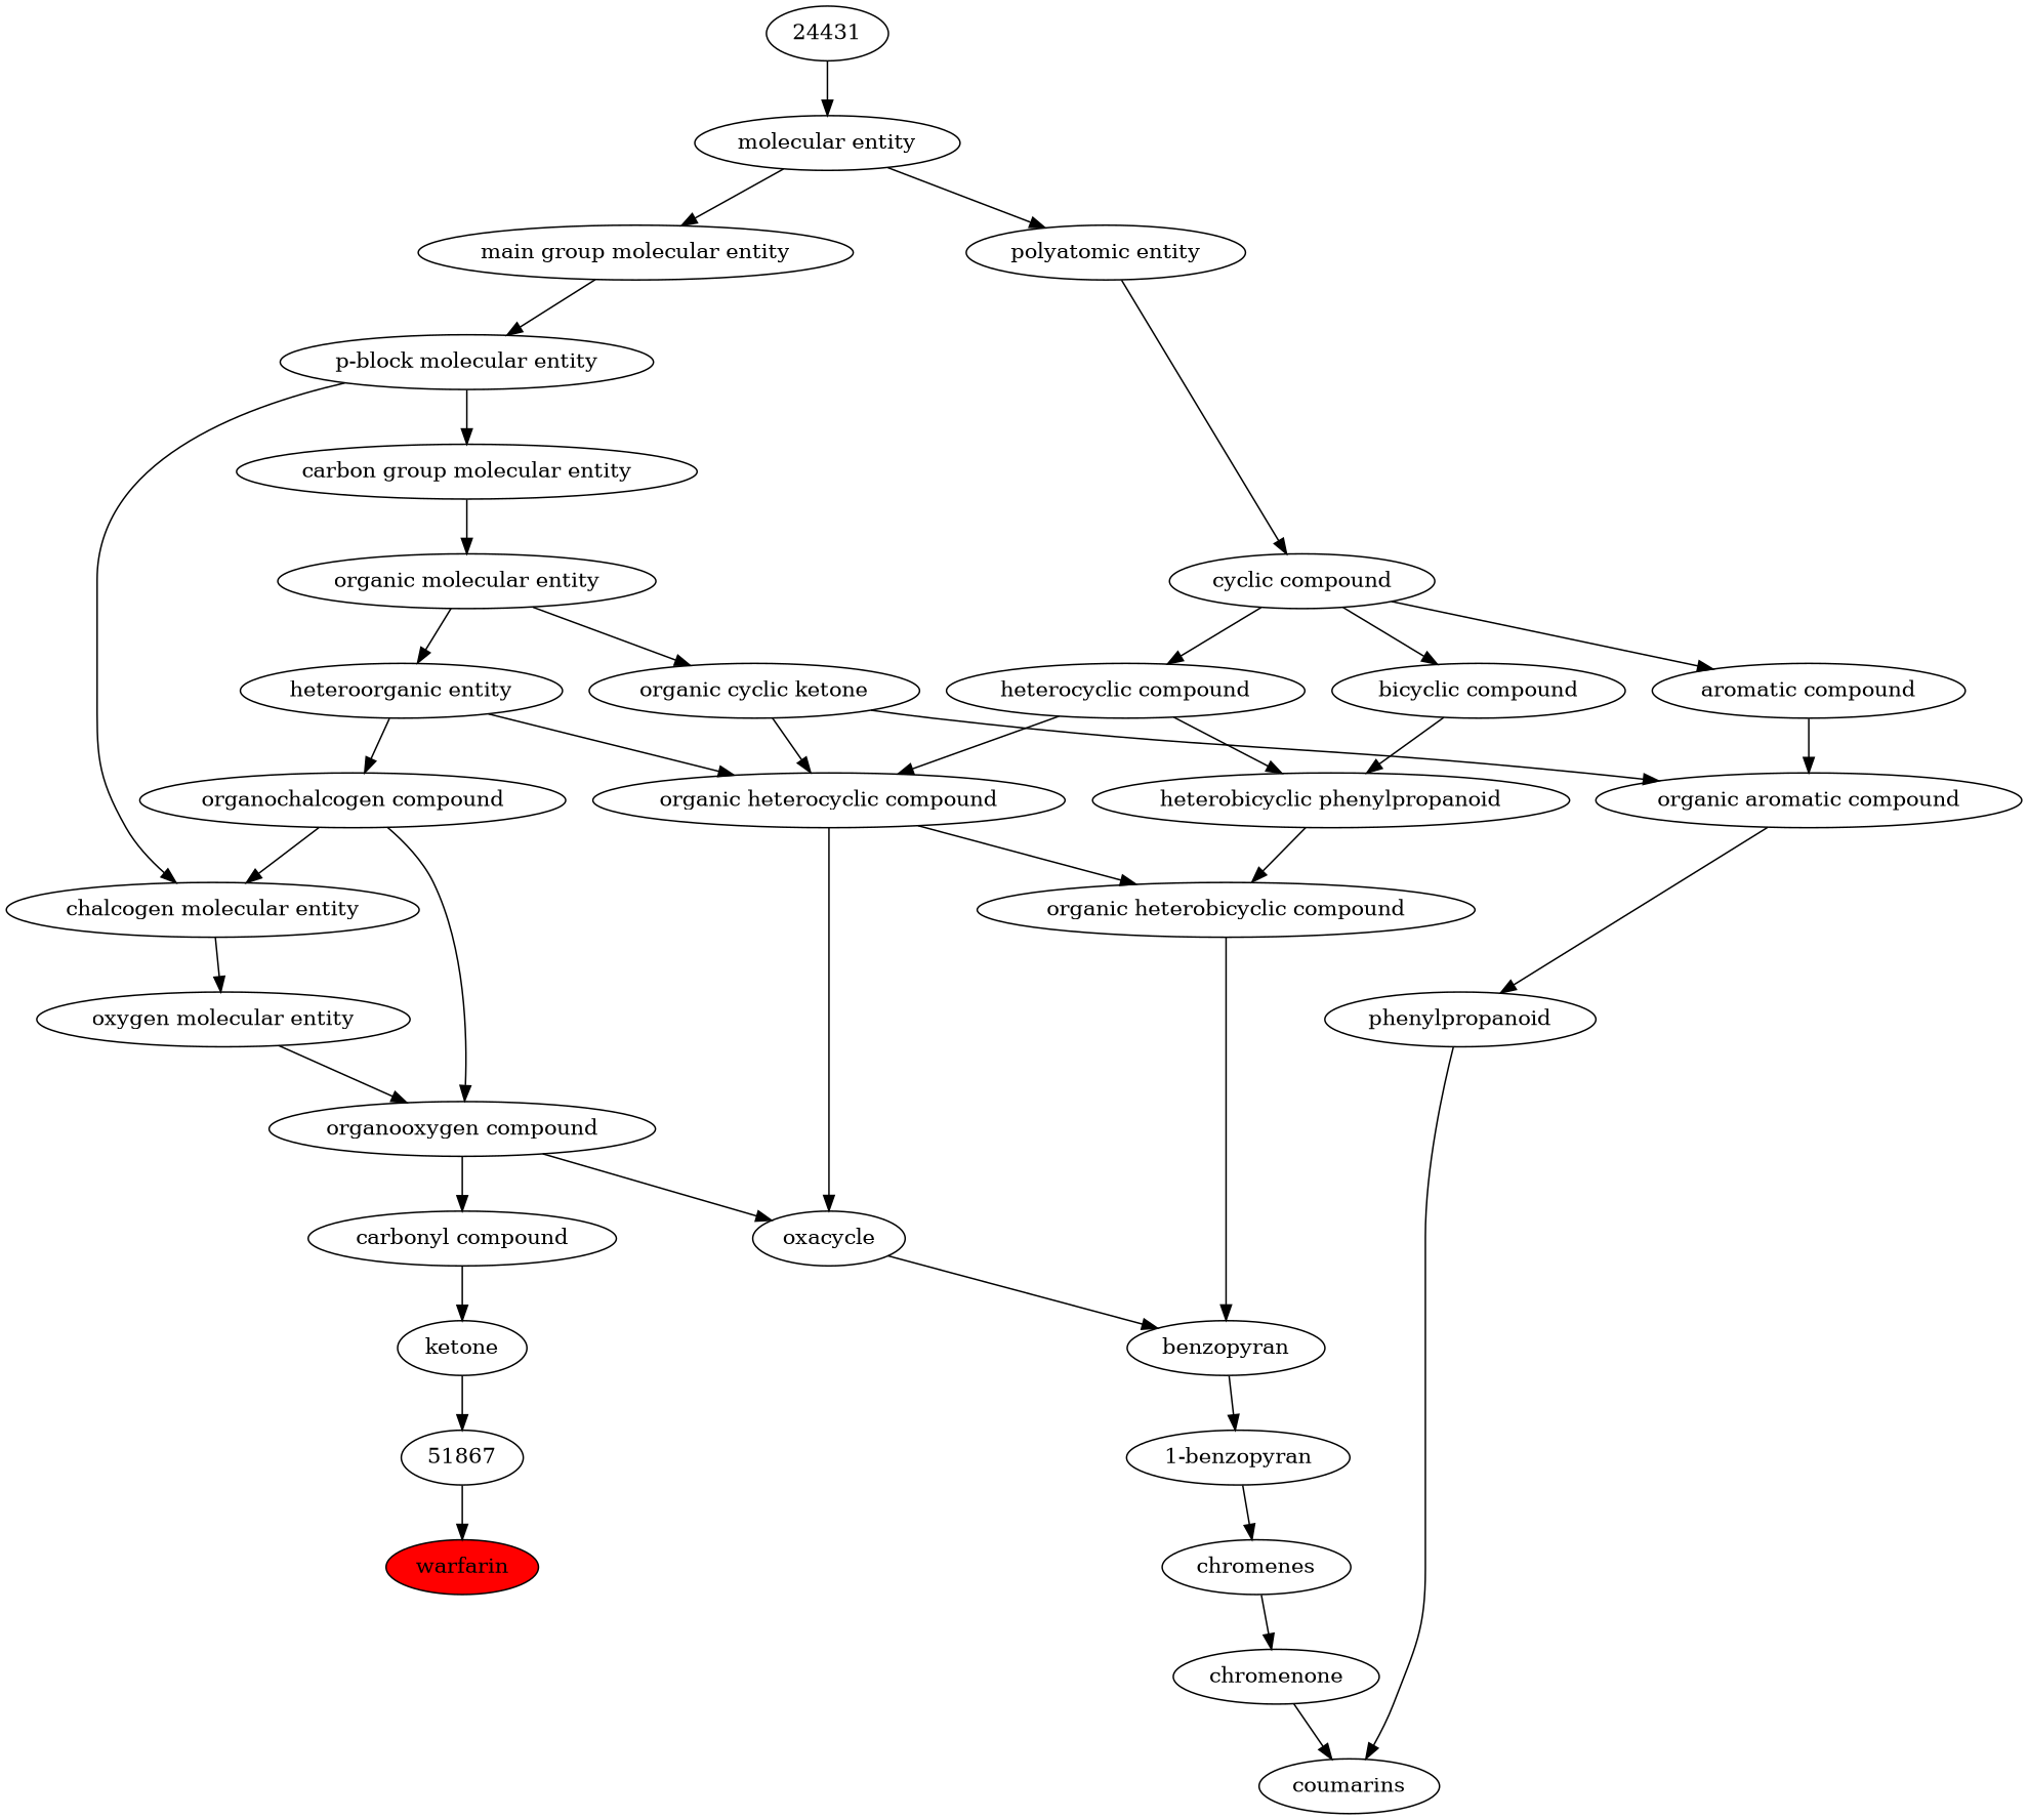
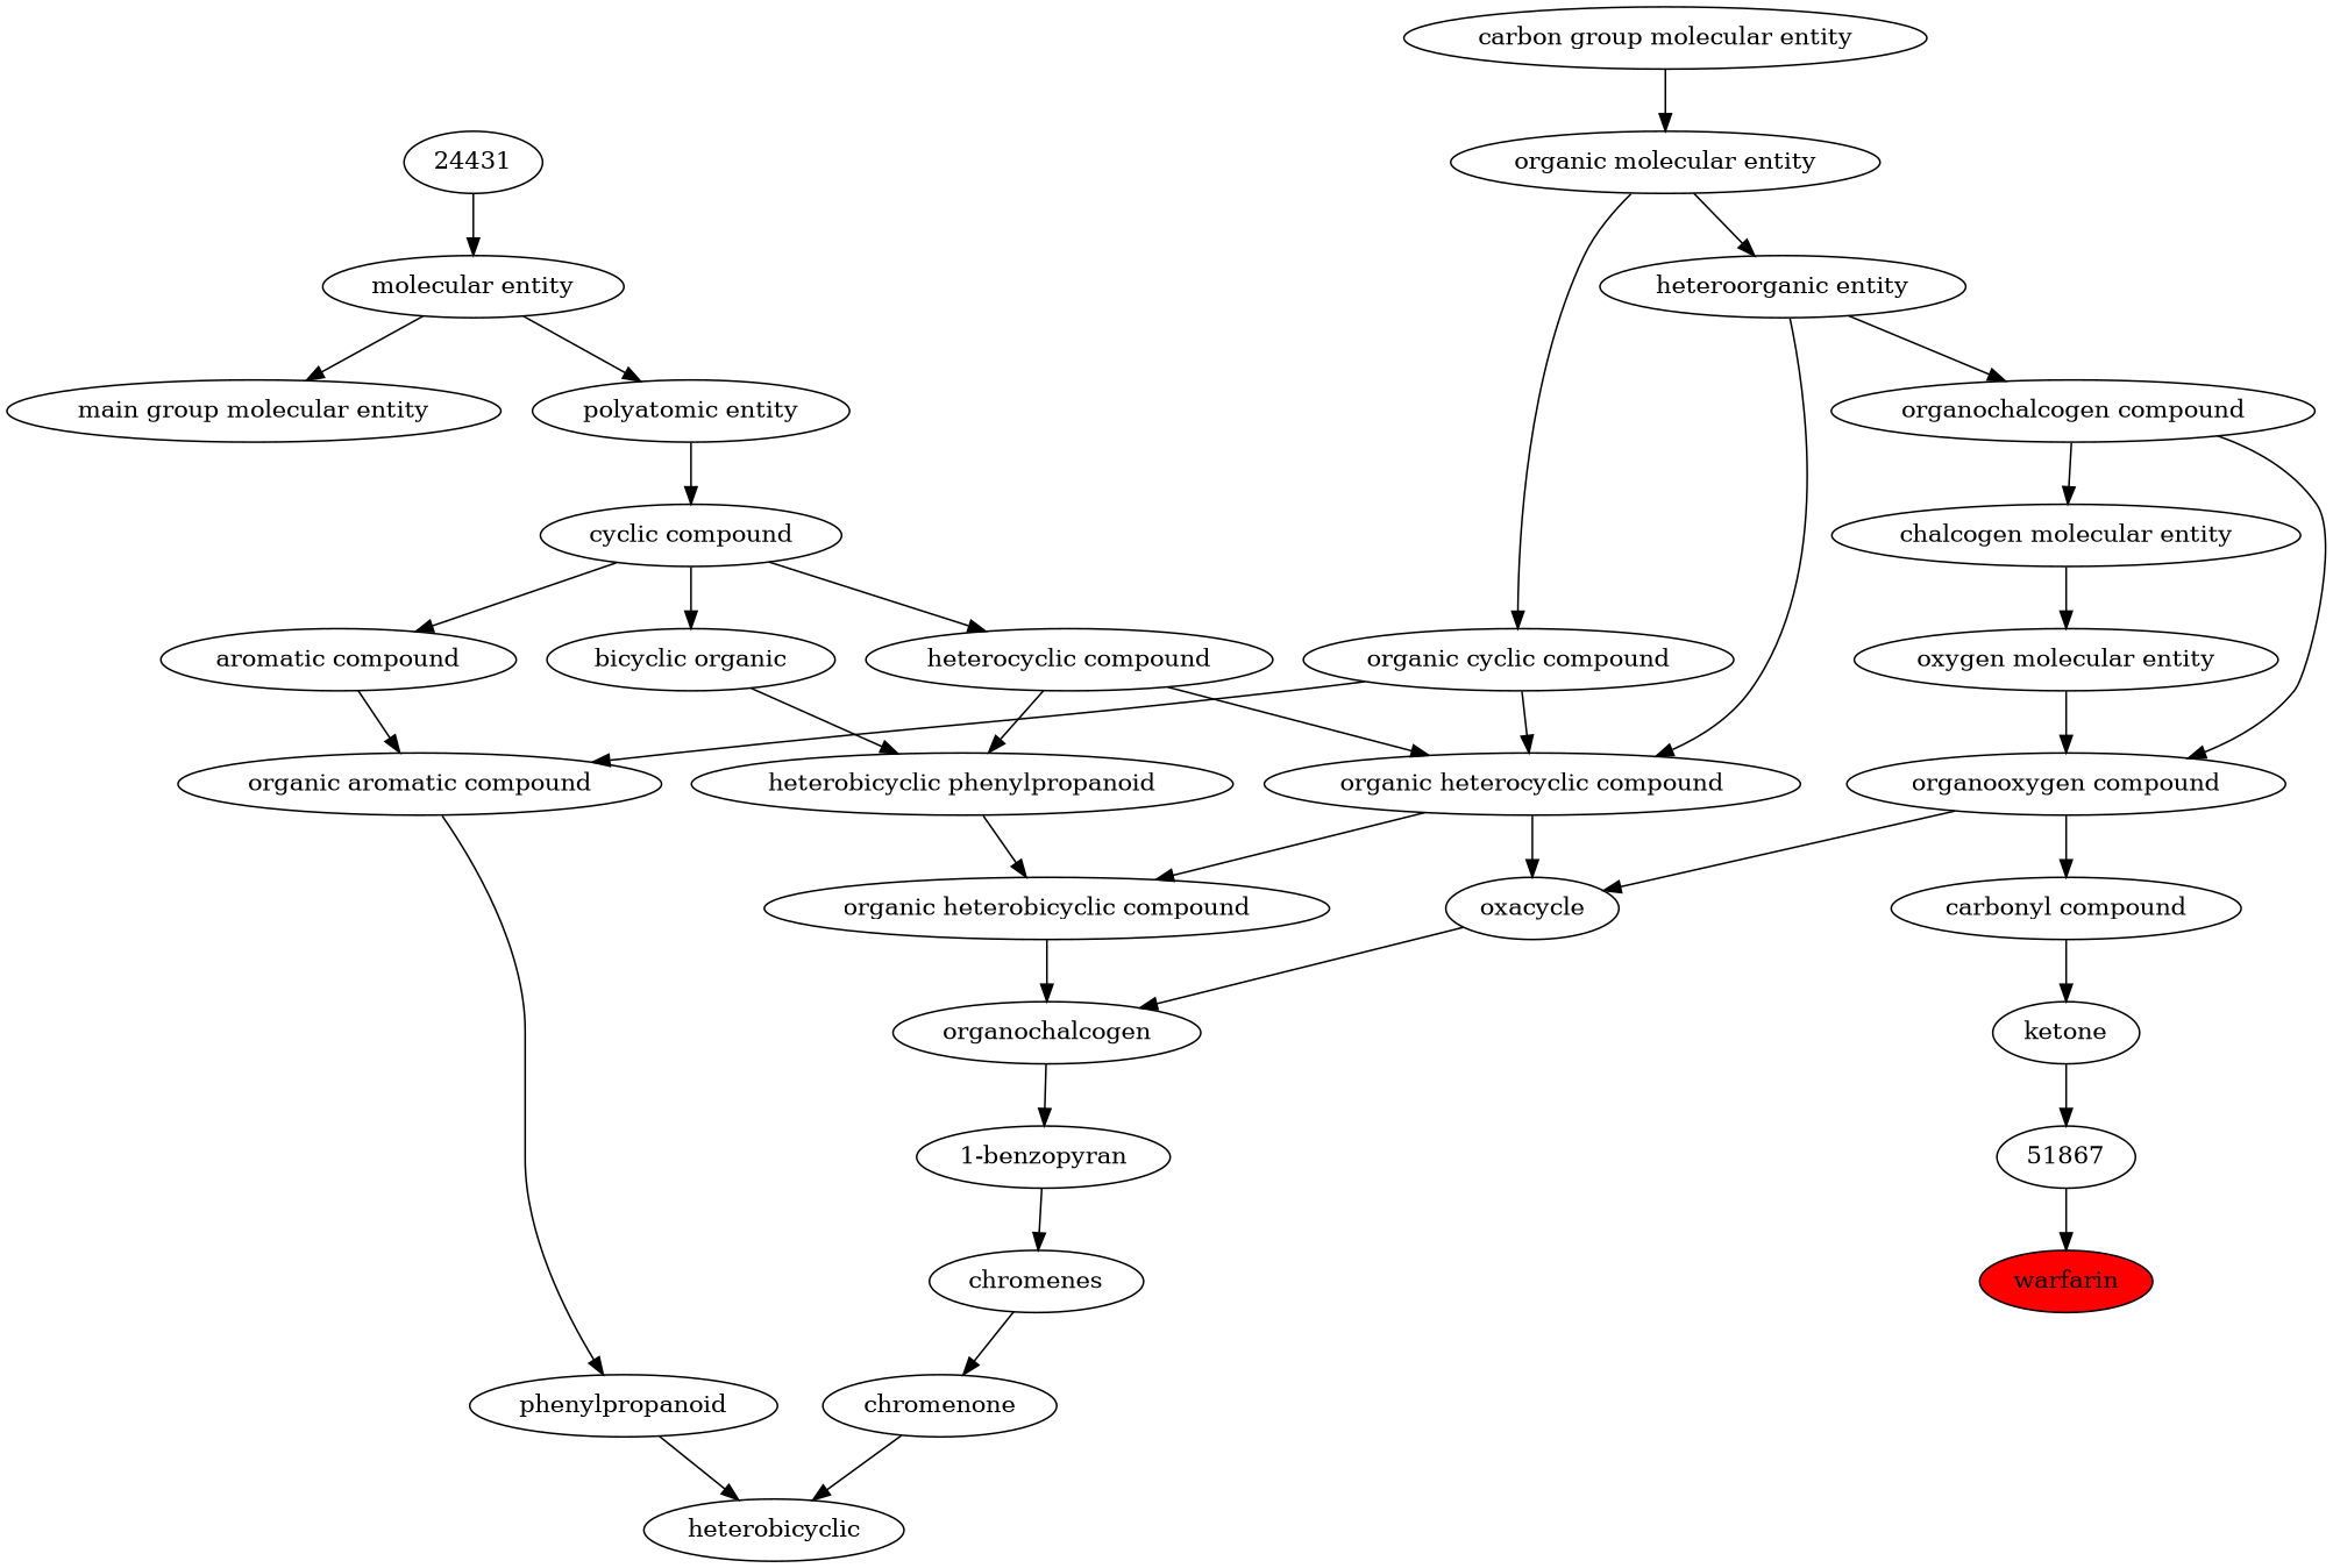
  digraph {
    n1 [fillcolor=red label=warfarin style=filled]
    n2 [label=51867]
-   n3 [label=coumarins]
+   n3 [label=heterobicyclic]
    n4 [label=ketone]
    n5 [label=phenylpropanoid]
    n6 [label=chromenone]
    n7 [label="carbonyl compound"]
    n8 [label="organic aromatic compound"]
    n9 [label=chromenes]
    n10 [label="organooxygen compound"]
    n11 [label=oxacycle]
-   n12 [label=benzopyran]
-   n13 [label="organic cyclic ketone"]
+   n12 [label=organochalcogen]
+   n13 [label="organic cyclic compound"]
    n14 [label="organic heterocyclic compound"]
    n15 [label="organic heterobicyclic compound"]
    n16 [label="aromatic compound"]
    n17 [label="1-benzopyran"]
    n18 [label="organic molecular entity"]
    n19 [label="heteroorganic entity"]
    n20 [label="organochalcogen compound"]
    n21 [label="chalcogen molecular entity"]
    n22 [label="oxygen molecular entity"]
    n23 [label="cyclic compound"]
    n24 [label="heterocyclic compound"]
-   n25 [label="bicyclic compound"]
+   n25 [label="bicyclic organic"]
    n26 [label="heterobicyclic phenylpropanoid"]
    n27 [label="carbon group molecular entity"]
    n28 [label="polyatomic entity"]
-   n29 [label="p-block molecular entity"]
    n30 [label="molecular entity"]
    n31 [label="main group molecular entity"]
    n32 [label=24431]
    n2 -> n1
    n4 -> n2
    n5 -> n3
    n6 -> n3
    n7 -> n4
    n8 -> n5
    n9 -> n6
    n10 -> n7
    n10 -> n11
    n11 -> n12
    n12 -> n17
    n13 -> n8
    n13 -> n14
    n14 -> n11
    n14 -> n15
    n15 -> n12
    n16 -> n8
    n17 -> n9
    n18 -> n13
    n18 -> n19
    n19 -> n14
    n19 -> n20
    n20 -> n10
    n20 -> n21
    n21 -> n22
    n22 -> n10
    n23 -> n16
    n23 -> n24
    n23 -> n25
    n24 -> n14
    n24 -> n26
    n25 -> n26
    n26 -> n15
    n27 -> n18
    n28 -> n23
-   n29 -> n21
-   n29 -> n27
    n30 -> n28
    n30 -> n31
-   n31 -> n29
    n32 -> n30
  }
